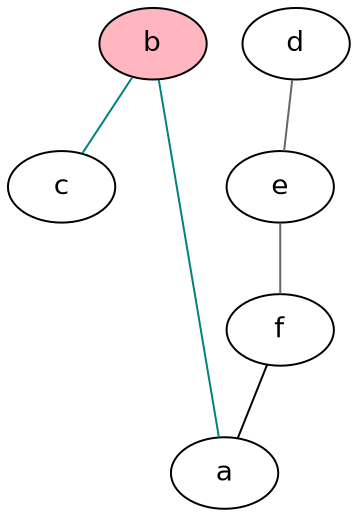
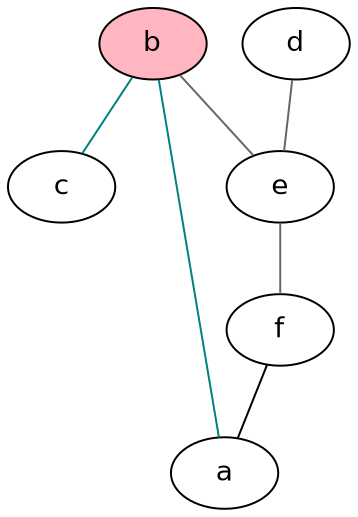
  graph {
    fontname="DejaVu Sans"
    node [fillcolor=white fontname="DejaVu Sans" style=filled]
    edge [color=gray40 fontname="DejaVu Sans"]
    b [fillcolor=lightpink]
    a
    c
    e
    d
    f
    b -- c [color=teal]
+   b -- e
    a -- b [color=teal]
    e -- f
    d -- e
    f -- a [color=black]
  }
